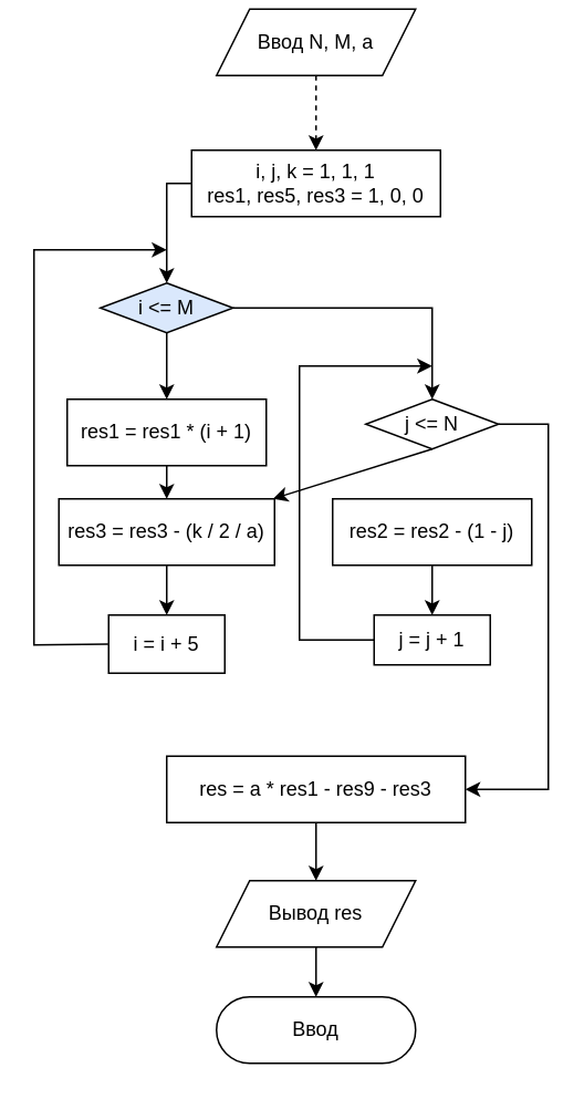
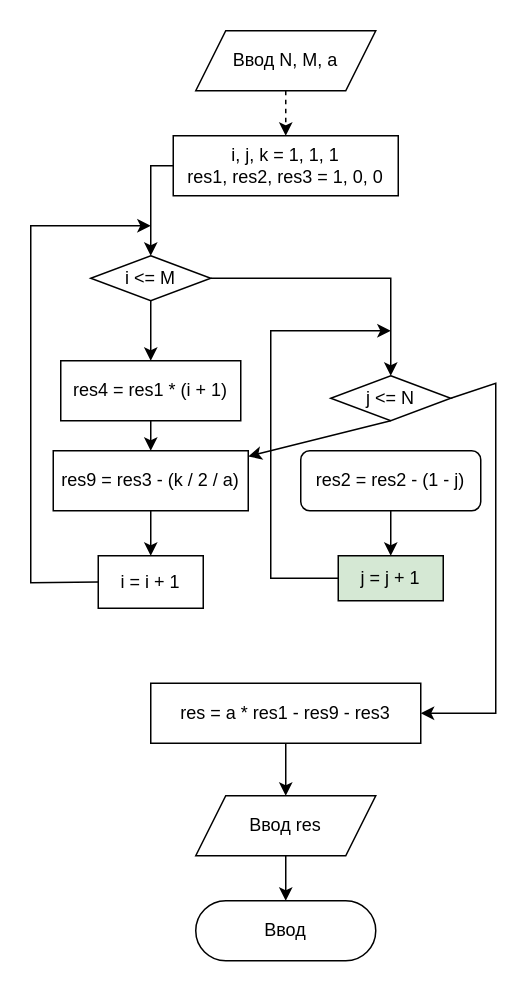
  <mxCell id="0" />
  <mxCell id="1" parent="0" />
- <mxCell id="2" value="Ввод N, M, a" style="shape=parallelogram;perimeter=parallelogramPerimeter;whiteSpace=wrap;html=1;fixedSize=1;" vertex="1" parent="1"><mxGeometry x="130" y="5" width="120" height="40" as="geometry" /></mxCell>
+ <mxCell id="2" value="Ввод N, M, a" style="shape=parallelogram;perimeter=parallelogramPerimeter;whiteSpace=wrap;html=1;fixedSize=1;" vertex="1" parent="1"><mxGeometry x="130" y="20" width="120" height="40" as="geometry" /></mxCell>
  <mxCell id="3" value="" style="endArrow=classic;html=1;rounded=0;exitX=0.5;exitY=1;exitDx=0;exitDy=0;entryX=0.5;entryY=0;entryDx=0;entryDy=0;" edge="1" parent="1" target="5"><mxGeometry width="50" height="50" relative="1" as="geometry"><mxPoint x="100" y="200" as="sourcePoint" /><mxPoint x="100" y="220" as="targetPoint" /></mxGeometry></mxCell>
- <mxCell id="4" value="i, j, k = 1, 1, 1&lt;div&gt;res1, res5, res3 = 1, 0, 0&lt;/div&gt;" style="rounded=0;whiteSpace=wrap;html=1;" vertex="1" parent="1"><mxGeometry x="115" y="90" width="150" height="40" as="geometry" /></mxCell>
- <mxCell id="5" value="res1 = res1 * (i + 1)" style="rounded=0;whiteSpace=wrap;html=1;" vertex="1" parent="1"><mxGeometry x="40" y="240" width="120" height="40" as="geometry" /></mxCell>
+ <mxCell id="4" value="i, j, k = 1, 1, 1&lt;div&gt;res1, res2, res3 = 1, 0, 0&lt;/div&gt;" style="rounded=0;whiteSpace=wrap;html=1;" vertex="1" parent="1"><mxGeometry x="115" y="90" width="150" height="40" as="geometry" /></mxCell>
+ <mxCell id="5" value="res4 = res1 * (i + 1)" style="rounded=0;whiteSpace=wrap;html=1;" vertex="1" parent="1"><mxGeometry x="40" y="240" width="120" height="40" as="geometry" /></mxCell>
  <mxCell id="6" value="" style="endArrow=classic;html=1;rounded=0;exitX=0.5;exitY=1;exitDx=0;exitDy=0;" edge="1" parent="1" source="5"><mxGeometry width="50" height="50" relative="1" as="geometry"><mxPoint x="-150" y="390" as="sourcePoint" /><mxPoint x="100" y="300" as="targetPoint" /></mxGeometry></mxCell>
  <mxCell id="7" value="" style="endArrow=classic;html=1;rounded=0;exitX=0;exitY=0.5;exitDx=0;exitDy=0;" edge="1" parent="1" source="25"><mxGeometry width="50" height="50" relative="1" as="geometry"><mxPoint x="80" y="390" as="sourcePoint" /><mxPoint x="100" y="150" as="targetPoint" /><Array as="points"><mxPoint x="20" y="388" /><mxPoint x="20" y="150" /></Array></mxGeometry></mxCell>
  <mxCell id="8" value="" style="endArrow=classic;html=1;rounded=0;exitX=0.5;exitY=1;exitDx=0;exitDy=0;entryX=0.5;entryY=0;entryDx=0;entryDy=0;dashed=1;" edge="1" parent="1" source="2" target="4"><mxGeometry width="50" height="50" relative="1" as="geometry"><mxPoint x="-70" y="160" as="sourcePoint" /><mxPoint x="-20" y="110" as="targetPoint" /></mxGeometry></mxCell>
  <mxCell id="9" value="" style="endArrow=classic;html=1;rounded=0;exitX=0;exitY=0.5;exitDx=0;exitDy=0;entryX=0.5;entryY=0;entryDx=0;entryDy=0;" edge="1" parent="1" source="4" target="23"><mxGeometry width="50" height="50" relative="1" as="geometry"><mxPoint x="-30" y="190" as="sourcePoint" /><mxPoint x="100" y="160" as="targetPoint" /><Array as="points"><mxPoint x="100" y="110" /></Array></mxGeometry></mxCell>
  <mxCell id="10" value="" style="endArrow=classic;html=1;rounded=0;exitX=0.5;exitY=1;exitDx=0;exitDy=0;" edge="1" parent="1" source="24" target="19"><mxGeometry width="50" height="50" relative="1" as="geometry"><mxPoint x="250" y="280" as="sourcePoint" /><mxPoint x="260" y="300" as="targetPoint" /></mxGeometry></mxCell>
- <mxCell id="11" value="res2 = res2 - (1 - j)" style="rounded=0;whiteSpace=wrap;html=1;" vertex="1" parent="1"><mxGeometry x="200" y="300" width="120" height="40" as="geometry" /></mxCell>
+ <mxCell id="11" value="res2 = res2 - (1 - j)" style="whiteSpace=wrap;html=1;rounded=1;" vertex="1" parent="1"><mxGeometry x="200" y="300" width="120" height="40" as="geometry" /></mxCell>
  <mxCell id="12" value="" style="endArrow=classic;html=1;rounded=0;exitX=1;exitY=0.5;exitDx=0;exitDy=0;entryX=0.5;entryY=0;entryDx=0;entryDy=0;" edge="1" parent="1" source="23" target="24"><mxGeometry width="50" height="50" relative="1" as="geometry"><mxPoint x="150.544" y="179.68" as="sourcePoint" /><mxPoint x="280" y="230" as="targetPoint" /><Array as="points"><mxPoint x="260" y="185" /></Array></mxGeometry></mxCell>
  <mxCell id="13" value="" style="endArrow=classic;html=1;rounded=0;exitX=1;exitY=0.5;exitDx=0;exitDy=0;entryX=1;entryY=0.5;entryDx=0;entryDy=0;" edge="1" parent="1" source="24" target="21"><mxGeometry width="50" height="50" relative="1" as="geometry"><mxPoint x="312" y="260" as="sourcePoint" /><mxPoint x="380" y="450" as="targetPoint" /><Array as="points"><mxPoint x="330" y="255" /><mxPoint x="330" y="475" /></Array></mxGeometry></mxCell>
- <mxCell id="14" value="Вывод res" style="shape=parallelogram;perimeter=parallelogramPerimeter;whiteSpace=wrap;html=1;fixedSize=1;" vertex="1" parent="1"><mxGeometry x="130" y="530" width="120" height="40" as="geometry" /></mxCell>
+ <mxCell id="14" value="Ввод res" style="shape=parallelogram;perimeter=parallelogramPerimeter;whiteSpace=wrap;html=1;fixedSize=1;" vertex="1" parent="1"><mxGeometry x="130" y="530" width="120" height="40" as="geometry" /></mxCell>
  <mxCell id="15" value="" style="endArrow=classic;html=1;rounded=0;exitX=0.5;exitY=1;exitDx=0;exitDy=0;" edge="1" parent="1" source="14"><mxGeometry width="50" height="50" relative="1" as="geometry"><mxPoint x="190" y="670" as="sourcePoint" /><mxPoint x="190" y="600" as="targetPoint" /></mxGeometry></mxCell>
  <mxCell id="16" value="Ввод" style="rounded=1;whiteSpace=wrap;html=1;arcSize=50;" vertex="1" parent="1"><mxGeometry x="130" y="600" width="120" height="40" as="geometry" /></mxCell>
  <mxCell id="17" value="" style="endArrow=classic;html=1;rounded=0;exitX=0.5;exitY=1;exitDx=0;exitDy=0;" edge="1" parent="1" source="11"><mxGeometry width="50" height="50" relative="1" as="geometry"><mxPoint x="260" y="360" as="sourcePoint" /><mxPoint x="260" y="370" as="targetPoint" /></mxGeometry></mxCell>
  <mxCell id="18" value="" style="endArrow=classic;html=1;rounded=0;exitX=0;exitY=0.5;exitDx=0;exitDy=0;" edge="1" parent="1" source="26"><mxGeometry width="50" height="50" relative="1" as="geometry"><mxPoint x="240" y="420" as="sourcePoint" /><mxPoint x="260" y="220" as="targetPoint" /><Array as="points"><mxPoint x="180" y="385" /><mxPoint x="180" y="220" /></Array></mxGeometry></mxCell>
- <mxCell id="19" value="res3 = res3 - (k / 2 / a)" style="rounded=0;whiteSpace=wrap;html=1;" vertex="1" parent="1"><mxGeometry x="35" y="300" width="130" height="40" as="geometry" /></mxCell>
+ <mxCell id="19" value="res9 = res3 - (k / 2 / a)" style="rounded=0;whiteSpace=wrap;html=1;" vertex="1" parent="1"><mxGeometry x="35" y="300" width="130" height="40" as="geometry" /></mxCell>
  <mxCell id="20" value="" style="endArrow=classic;html=1;rounded=0;exitX=0.5;exitY=1;exitDx=0;exitDy=0;" edge="1" parent="1" source="19"><mxGeometry width="50" height="50" relative="1" as="geometry"><mxPoint x="0" y="470" as="sourcePoint" /><mxPoint x="100" y="370" as="targetPoint" /></mxGeometry></mxCell>
  <mxCell id="21" value="res = a * res1 - res9 - res3" style="rounded=0;whiteSpace=wrap;html=1;" vertex="1" parent="1"><mxGeometry x="100" y="455" width="180" height="40" as="geometry" /></mxCell>
  <mxCell id="22" value="" style="endArrow=classic;html=1;rounded=0;exitX=0.5;exitY=1;exitDx=0;exitDy=0;entryX=0.5;entryY=0;entryDx=0;entryDy=0;" edge="1" parent="1" source="21" target="14"><mxGeometry width="50" height="50" relative="1" as="geometry"><mxPoint x="30" y="620" as="sourcePoint" /><mxPoint x="80" y="570" as="targetPoint" /></mxGeometry></mxCell>
- <mxCell id="23" value="i &amp;lt;= M" style="rhombus;whiteSpace=wrap;html=1;fillColor=#dae8fc;" vertex="1" parent="1"><mxGeometry x="60" y="170" width="80" height="30" as="geometry" /></mxCell>
- <mxCell id="24" value="j &amp;lt;= N" style="rhombus;whiteSpace=wrap;html=1;" vertex="1" parent="1"><mxGeometry x="220" y="240" width="80" height="30" as="geometry" /></mxCell>
- <mxCell id="25" value="i = i + 5" style="rounded=0;whiteSpace=wrap;html=1;" vertex="1" parent="1"><mxGeometry x="65" y="370" width="70" height="35" as="geometry" /></mxCell>
- <mxCell id="26" value="j = j + 1" style="rounded=0;whiteSpace=wrap;html=1;" vertex="1" parent="1"><mxGeometry x="225" y="370" width="70" height="30" as="geometry" /></mxCell>
+ <mxCell id="23" value="i &amp;lt;= M" style="rhombus;whiteSpace=wrap;html=1;" vertex="1" parent="1"><mxGeometry x="60" y="170" width="80" height="30" as="geometry" /></mxCell>
+ <mxCell id="24" value="j &amp;lt;= N" style="rhombus;whiteSpace=wrap;html=1;" vertex="1" parent="1"><mxGeometry x="220" y="250" width="80" height="30" as="geometry" /></mxCell>
+ <mxCell id="25" value="i = i + 1" style="rounded=0;whiteSpace=wrap;html=1;" vertex="1" parent="1"><mxGeometry x="65" y="370" width="70" height="35" as="geometry" /></mxCell>
+ <mxCell id="26" value="j = j + 1" style="rounded=0;whiteSpace=wrap;html=1;fillColor=#d5e8d4;" vertex="1" parent="1"><mxGeometry x="225" y="370" width="70" height="30" as="geometry" /></mxCell>
